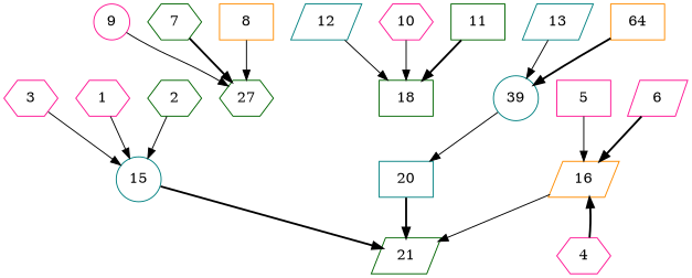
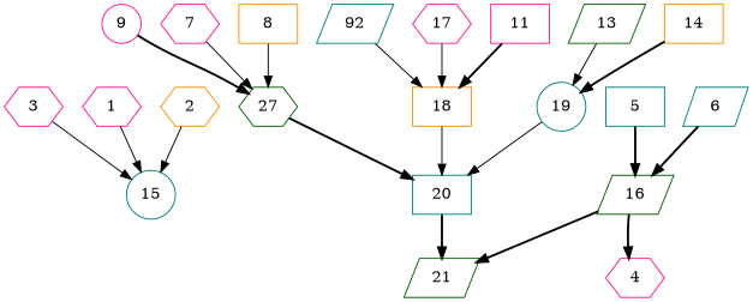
  digraph {
    node [Weight=98 color=deeppink shape=hexagon]
    edge [Weight=9 style=solid]
    1 [Weight=39]
    15 [color=teal shape=circle]
    21 [Weight=68 color=darkgreen shape=parallelogram]
-   2 [Weight=49 color=darkgreen]
+   2 [Weight=49 color=darkorange]
    3 [Weight=78]
-   16 [color=darkorange shape=parallelogram]
+   16 [color=darkgreen shape=parallelogram]
    4
-   5 [Weight=29 shape=box]
-   6 [Weight=78 shape=parallelogram]
-   7 [Weight=29 color=darkgreen]
+   5 [Weight=29 color=teal shape=box]
+   6 [Weight=78 color=teal shape=parallelogram]
+   7 [Weight=29]
    n11 [Weight=49 color=darkgreen label=27]
    20 [color=teal shape=box]
    8 [color=darkorange shape=box]
    9 [Weight=78 shape=circle]
-   10 [Weight=49]
-   18 [Weight=20 color=darkgreen shape=box]
-   11 [Weight=59 color=darkgreen shape=box]
-   12 [Weight=20 color=teal shape=parallelogram]
-   13 [color=teal shape=parallelogram]
-   19 [Weight=59 color=teal shape=circle label=39]
-   14 [Weight=29 color=darkorange shape=box label=64]
+   10 [Weight=49 label=17]
+   18 [Weight=20 color=darkorange shape=box]
+   11 [Weight=59 shape=box]
+   12 [Weight=20 color=teal shape=parallelogram label=92]
+   13 [color=darkgreen shape=parallelogram]
+   19 [Weight=59 color=teal shape=circle]
+   14 [Weight=29 color=darkorange shape=box]
    1 -> 15 [Weight=8]
-   15 -> 21 [style=bold]
    2 -> 15 [Weight=6]
    3 -> 15 [Weight=4]
-   16 -> 21 [Weight=2]
-   4 -> 16 [Weight=5 style=bold]
-   5 -> 16 [Weight=3]
+   16 -> 21 [Weight=2 style=bold]
+   16 -> 4 [Weight=5 style=bold]
+   5 -> 16 [Weight=3 style=bold]
    6 -> 16 [style=bold]
-   7 -> n11 [Weight=10 style=bold]
+   7 -> n11 [Weight=10]
+   n11 -> 20 [style=bold]
    20 -> 21 [Weight=5 style=bold]
    8 -> n11 [Weight=7]
-   9 -> n11 [Weight=6]
+   9 -> n11 [Weight=6 style=bold]
    10 -> 18 [Weight=7]
+   18 -> 20 [Weight=5]
    11 -> 18 [style=bold]
    12 -> 18
    13 -> 19 [Weight=2]
    19 -> 20
    14 -> 19 [Weight=8 style=bold]
  }
